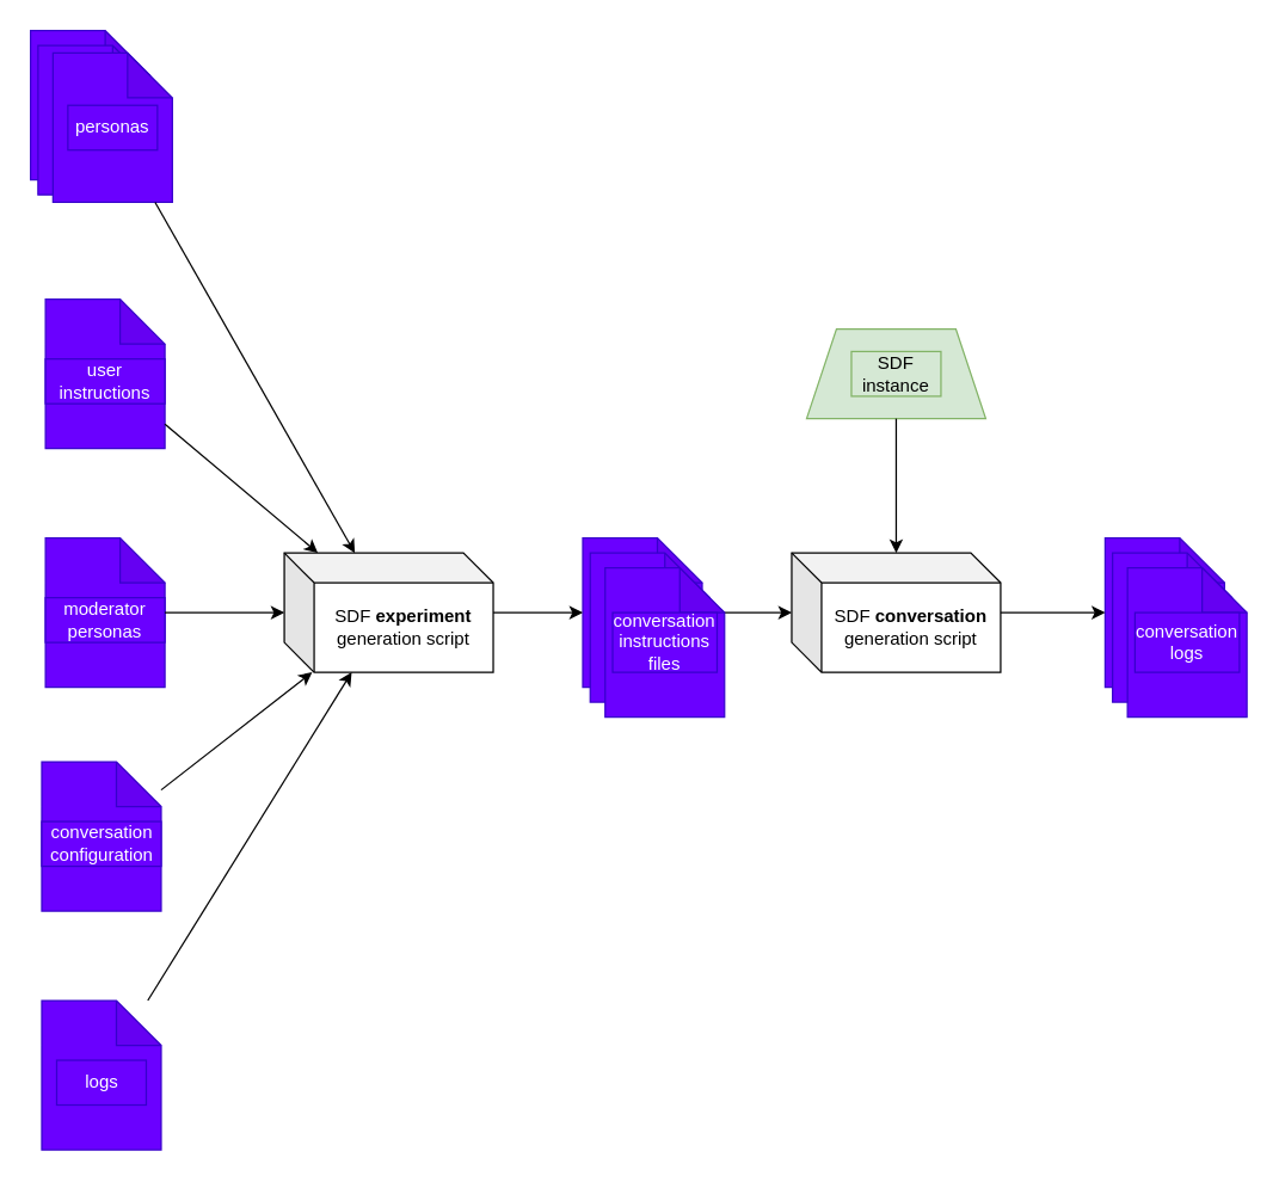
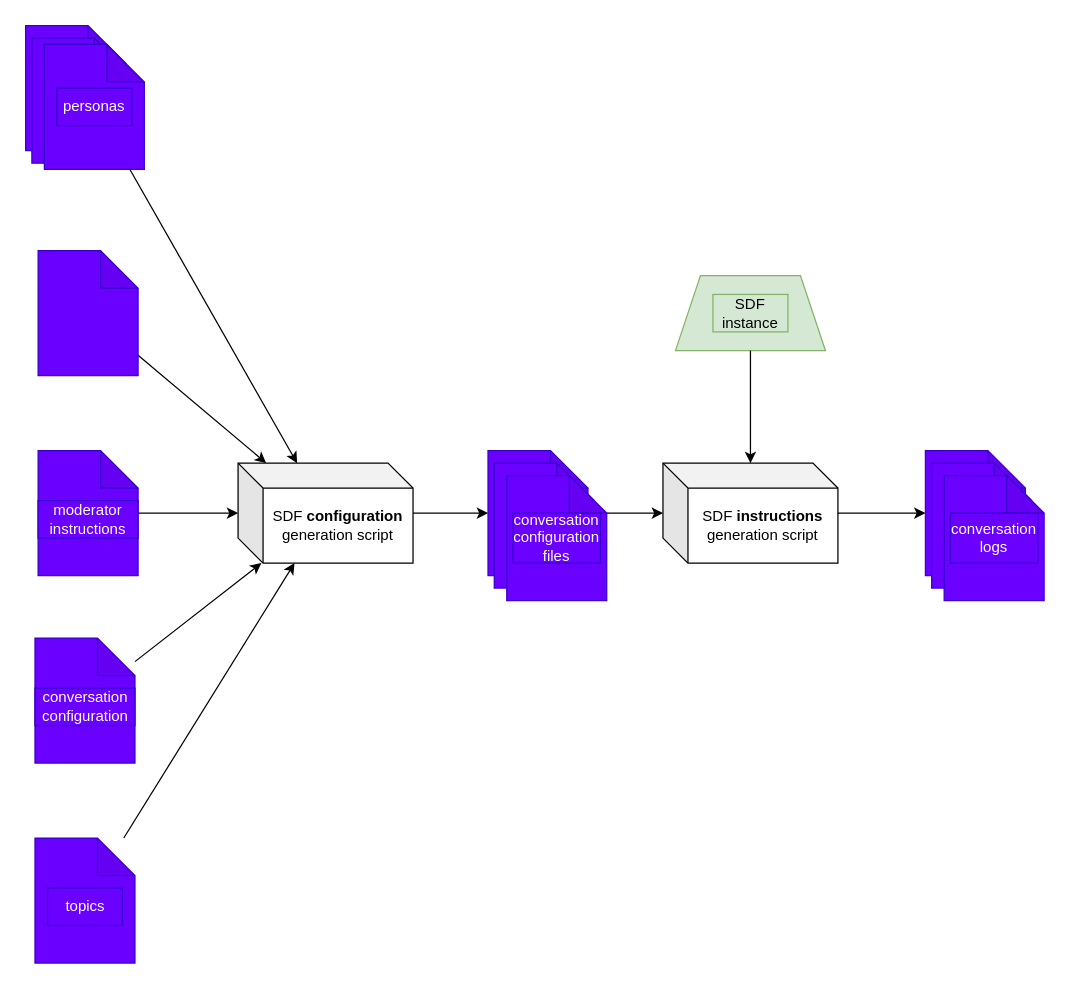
  <mxCell id="0" />
  <mxCell id="1" parent="0" />
  <mxCell id="2" value="" style="endArrow=classic;html=1;rounded=0;" edge="1" parent="1" source="32" target="24"><mxGeometry width="50" height="50" relative="1" as="geometry"><mxPoint x="163" y="195" as="sourcePoint" /><mxPoint x="297" y="430" as="targetPoint" /></mxGeometry></mxCell>
  <mxCell id="3" value="" style="group" vertex="1" connectable="0" parent="1"><mxGeometry x="20" y="20" width="95" height="115" as="geometry" /></mxCell>
  <mxCell id="4" value="" style="shape=note;whiteSpace=wrap;html=1;backgroundOutline=1;darkOpacity=0.05;fillColor=#6a00ff;fontColor=#ffffff;strokeColor=#3700CC;" vertex="1" parent="3"><mxGeometry width="80" height="100" as="geometry" /></mxCell>
  <mxCell id="5" value="" style="shape=note;whiteSpace=wrap;html=1;backgroundOutline=1;darkOpacity=0.05;fillColor=#6a00ff;fontColor=#ffffff;strokeColor=#3700CC;" vertex="1" parent="3"><mxGeometry x="5" y="10" width="80" height="100" as="geometry" /></mxCell>
  <mxCell id="6" value="" style="shape=note;whiteSpace=wrap;html=1;backgroundOutline=1;darkOpacity=0.05;fillColor=#6a00ff;fontColor=#ffffff;strokeColor=#3700CC;" vertex="1" parent="3"><mxGeometry x="15" y="15" width="80" height="100" as="geometry" /></mxCell>
  <mxCell id="7" value="personas" style="text;html=1;align=center;verticalAlign=middle;whiteSpace=wrap;rounded=0;fillColor=#6a00ff;fontColor=#ffffff;strokeColor=#3700CC;" vertex="1" parent="3"><mxGeometry x="25" y="50" width="60" height="30" as="geometry" /></mxCell>
  <mxCell id="8" value="" style="group" vertex="1" connectable="0" parent="1"><mxGeometry x="30" y="200" width="80" height="100" as="geometry" /></mxCell>
  <mxCell id="9" value="" style="shape=note;whiteSpace=wrap;html=1;backgroundOutline=1;darkOpacity=0.05;fillColor=#6a00ff;fontColor=#ffffff;strokeColor=#3700CC;" vertex="1" parent="8"><mxGeometry width="80" height="100" as="geometry" /></mxCell>
- <mxCell id="10" value="user&lt;div&gt;instructions&lt;/div&gt;" style="text;html=1;align=center;verticalAlign=middle;whiteSpace=wrap;rounded=0;fillColor=#6a00ff;fontColor=#ffffff;strokeColor=#3700CC;" vertex="1" parent="8"><mxGeometry y="40" width="80" height="30" as="geometry" /></mxCell>
  <mxCell id="11" value="" style="group" vertex="1" connectable="0" parent="1"><mxGeometry x="30" y="360" width="80" height="100" as="geometry" /></mxCell>
  <mxCell id="12" value="" style="shape=note;whiteSpace=wrap;html=1;backgroundOutline=1;darkOpacity=0.05;fillColor=#6a00ff;fontColor=#ffffff;strokeColor=#3700CC;" vertex="1" parent="11"><mxGeometry width="80" height="100" as="geometry" /></mxCell>
- <mxCell id="13" value="moderator&lt;div&gt;personas&lt;/div&gt;" style="text;html=1;align=center;verticalAlign=middle;whiteSpace=wrap;rounded=0;fillColor=#6a00ff;fontColor=#ffffff;strokeColor=#3700CC;" vertex="1" parent="11"><mxGeometry y="40" width="80" height="30" as="geometry" /></mxCell>
+ <mxCell id="13" value="moderator&lt;div&gt;instructions&lt;/div&gt;" style="text;html=1;align=center;verticalAlign=middle;whiteSpace=wrap;rounded=0;fillColor=#6a00ff;fontColor=#ffffff;strokeColor=#3700CC;" vertex="1" parent="11"><mxGeometry y="40" width="80" height="30" as="geometry" /></mxCell>
  <mxCell id="14" value="" style="group" vertex="1" connectable="0" parent="1"><mxGeometry x="27.5" y="510" width="80" height="100" as="geometry" /></mxCell>
  <mxCell id="15" value="" style="shape=note;whiteSpace=wrap;html=1;backgroundOutline=1;darkOpacity=0.05;fillColor=#6a00ff;fontColor=#ffffff;strokeColor=#3700CC;" vertex="1" parent="14"><mxGeometry width="80" height="100" as="geometry" /></mxCell>
  <mxCell id="16" value="conversation&lt;div&gt;configuration&lt;/div&gt;" style="text;html=1;align=center;verticalAlign=middle;whiteSpace=wrap;rounded=0;fillColor=#6a00ff;fontColor=#ffffff;strokeColor=#3700CC;" vertex="1" parent="14"><mxGeometry y="40" width="80" height="30" as="geometry" /></mxCell>
  <mxCell id="17" value="" style="group" vertex="1" connectable="0" parent="1"><mxGeometry x="27.5" y="670" width="80" height="100" as="geometry" /></mxCell>
  <mxCell id="18" value="" style="shape=note;whiteSpace=wrap;html=1;backgroundOutline=1;darkOpacity=0.05;fillColor=#6a00ff;fontColor=#ffffff;strokeColor=#3700CC;" vertex="1" parent="17"><mxGeometry width="80" height="100" as="geometry" /></mxCell>
- <mxCell id="19" value="logs" style="text;html=1;align=center;verticalAlign=middle;whiteSpace=wrap;rounded=0;fillColor=#6a00ff;fontColor=#ffffff;strokeColor=#3700CC;" vertex="1" parent="17"><mxGeometry x="10" y="40" width="60" height="30" as="geometry" /></mxCell>
+ <mxCell id="19" value="topics" style="text;html=1;align=center;verticalAlign=middle;whiteSpace=wrap;rounded=0;fillColor=#6a00ff;fontColor=#ffffff;strokeColor=#3700CC;" vertex="1" parent="17"><mxGeometry x="10" y="40" width="60" height="30" as="geometry" /></mxCell>
  <mxCell id="20" value="" style="group" vertex="1" connectable="0" parent="1"><mxGeometry x="190" y="370" width="140" height="80" as="geometry" /></mxCell>
  <mxCell id="21" value="" style="shape=cube;whiteSpace=wrap;html=1;boundedLbl=1;backgroundOutline=1;darkOpacity=0.05;darkOpacity2=0.1;" vertex="1" parent="20"><mxGeometry width="140" height="80" as="geometry" /></mxCell>
- <mxCell id="22" value="SDF &lt;b&gt;experiment&lt;/b&gt; generation script" style="text;html=1;align=center;verticalAlign=middle;whiteSpace=wrap;rounded=0;" vertex="1" parent="20"><mxGeometry x="20" y="20" width="120" height="60" as="geometry" /></mxCell>
+ <mxCell id="22" value="SDF &lt;b&gt;configuration&lt;/b&gt; generation script" style="text;html=1;align=center;verticalAlign=middle;whiteSpace=wrap;rounded=0;" vertex="1" parent="20"><mxGeometry x="20" y="20" width="120" height="60" as="geometry" /></mxCell>
  <mxCell id="23" value="" style="group" vertex="1" connectable="0" parent="1"><mxGeometry x="530" y="370" width="140" height="80" as="geometry" /></mxCell>
  <mxCell id="24" value="" style="shape=cube;whiteSpace=wrap;html=1;boundedLbl=1;backgroundOutline=1;darkOpacity=0.05;darkOpacity2=0.1;" vertex="1" parent="23"><mxGeometry width="140" height="80" as="geometry" /></mxCell>
- <mxCell id="25" value="SDF &lt;b&gt;conversation&lt;/b&gt; generation script" style="text;html=1;align=center;verticalAlign=middle;whiteSpace=wrap;rounded=0;" vertex="1" parent="23"><mxGeometry x="20" y="20" width="120" height="60" as="geometry" /></mxCell>
+ <mxCell id="25" value="SDF &lt;b&gt;instructions&lt;/b&gt; generation script" style="text;html=1;align=center;verticalAlign=middle;whiteSpace=wrap;rounded=0;" vertex="1" parent="23"><mxGeometry x="20" y="20" width="120" height="60" as="geometry" /></mxCell>
  <mxCell id="26" value="" style="group" vertex="1" connectable="0" parent="1"><mxGeometry x="740" y="360" width="95" height="120" as="geometry" /></mxCell>
  <mxCell id="27" value="" style="shape=note;whiteSpace=wrap;html=1;backgroundOutline=1;darkOpacity=0.05;fillColor=#6a00ff;fontColor=#ffffff;strokeColor=#3700CC;" vertex="1" parent="26"><mxGeometry width="80" height="100" as="geometry" /></mxCell>
  <mxCell id="28" value="" style="shape=note;whiteSpace=wrap;html=1;backgroundOutline=1;darkOpacity=0.05;fillColor=#6a00ff;fontColor=#ffffff;strokeColor=#3700CC;" vertex="1" parent="26"><mxGeometry x="5" y="10" width="80" height="100" as="geometry" /></mxCell>
  <mxCell id="29" value="" style="shape=note;whiteSpace=wrap;html=1;backgroundOutline=1;darkOpacity=0.05;fillColor=#6a00ff;fontColor=#ffffff;strokeColor=#3700CC;" vertex="1" parent="26"><mxGeometry x="15" y="20" width="80" height="100" as="geometry" /></mxCell>
  <mxCell id="30" value="conversation&lt;div&gt;logs&lt;/div&gt;" style="text;html=1;align=center;verticalAlign=middle;whiteSpace=wrap;rounded=0;fillColor=#6a00ff;fontColor=#ffffff;strokeColor=#3700CC;" vertex="1" parent="26"><mxGeometry x="20" y="50" width="70" height="40" as="geometry" /></mxCell>
  <mxCell id="31" value="" style="group" vertex="1" connectable="0" parent="1"><mxGeometry x="390" y="360" width="95" height="120" as="geometry" /></mxCell>
  <mxCell id="32" value="" style="shape=note;whiteSpace=wrap;html=1;backgroundOutline=1;darkOpacity=0.05;fillColor=#6a00ff;fontColor=#ffffff;strokeColor=#3700CC;" vertex="1" parent="31"><mxGeometry width="80" height="100" as="geometry" /></mxCell>
  <mxCell id="33" value="" style="shape=note;whiteSpace=wrap;html=1;backgroundOutline=1;darkOpacity=0.05;fillColor=#6a00ff;fontColor=#ffffff;strokeColor=#3700CC;" vertex="1" parent="31"><mxGeometry x="5" y="10" width="80" height="100" as="geometry" /></mxCell>
  <mxCell id="34" value="" style="shape=note;whiteSpace=wrap;html=1;backgroundOutline=1;darkOpacity=0.05;fillColor=#6a00ff;fontColor=#ffffff;strokeColor=#3700CC;" vertex="1" parent="31"><mxGeometry x="15" y="20" width="80" height="100" as="geometry" /></mxCell>
- <mxCell id="35" value="conversation&lt;div&gt;instructions&lt;/div&gt;&lt;div&gt;files&lt;/div&gt;" style="text;html=1;align=center;verticalAlign=middle;whiteSpace=wrap;rounded=0;fillColor=#6a00ff;fontColor=#ffffff;strokeColor=#3700CC;" vertex="1" parent="31"><mxGeometry x="20" y="50" width="70" height="40" as="geometry" /></mxCell>
+ <mxCell id="35" value="conversation&lt;div&gt;configuration&lt;/div&gt;&lt;div&gt;files&lt;/div&gt;" style="text;html=1;align=center;verticalAlign=middle;whiteSpace=wrap;rounded=0;fillColor=#6a00ff;fontColor=#ffffff;strokeColor=#3700CC;" vertex="1" parent="31"><mxGeometry x="20" y="50" width="70" height="40" as="geometry" /></mxCell>
  <mxCell id="36" value="" style="shape=trapezoid;perimeter=trapezoidPerimeter;whiteSpace=wrap;html=1;fixedSize=1;fillColor=#d5e8d4;strokeColor=#82b366;" vertex="1" parent="1"><mxGeometry x="540" y="220" width="120" height="60" as="geometry" /></mxCell>
  <mxCell id="37" value="SDF instance" style="text;html=1;align=center;verticalAlign=middle;whiteSpace=wrap;rounded=0;fillColor=#d5e8d4;strokeColor=#82b366;" vertex="1" parent="1"><mxGeometry x="570" y="235" width="60" height="30" as="geometry" /></mxCell>
  <mxCell id="38" value="" style="endArrow=classic;html=1;rounded=0;" edge="1" parent="1" source="6" target="21"><mxGeometry width="50" height="50" relative="1" as="geometry"><mxPoint x="320" y="510" as="sourcePoint" /><mxPoint x="370" y="460" as="targetPoint" /></mxGeometry></mxCell>
  <mxCell id="39" value="" style="endArrow=classic;html=1;rounded=0;" edge="1" parent="1" source="9" target="21"><mxGeometry width="50" height="50" relative="1" as="geometry"><mxPoint x="113" y="145" as="sourcePoint" /><mxPoint x="247" y="380" as="targetPoint" /></mxGeometry></mxCell>
  <mxCell id="40" value="" style="endArrow=classic;html=1;rounded=0;" edge="1" parent="1" source="12" target="21"><mxGeometry width="50" height="50" relative="1" as="geometry"><mxPoint x="123" y="155" as="sourcePoint" /><mxPoint x="257" y="390" as="targetPoint" /></mxGeometry></mxCell>
  <mxCell id="41" value="" style="endArrow=classic;html=1;rounded=0;" edge="1" parent="1" source="15" target="21"><mxGeometry width="50" height="50" relative="1" as="geometry"><mxPoint x="133" y="165" as="sourcePoint" /><mxPoint x="320" y="560" as="targetPoint" /></mxGeometry></mxCell>
  <mxCell id="42" value="" style="endArrow=classic;html=1;rounded=0;" edge="1" parent="1" source="18" target="21"><mxGeometry width="50" height="50" relative="1" as="geometry"><mxPoint x="143" y="175" as="sourcePoint" /><mxPoint x="277" y="410" as="targetPoint" /></mxGeometry></mxCell>
  <mxCell id="43" value="" style="endArrow=classic;html=1;rounded=0;" edge="1" parent="1" source="21" target="32"><mxGeometry width="50" height="50" relative="1" as="geometry"><mxPoint x="153" y="185" as="sourcePoint" /><mxPoint x="410" y="310" as="targetPoint" /></mxGeometry></mxCell>
  <mxCell id="44" value="" style="endArrow=classic;html=1;rounded=0;" edge="1" parent="1" source="36" target="24"><mxGeometry width="50" height="50" relative="1" as="geometry"><mxPoint x="173" y="205" as="sourcePoint" /><mxPoint x="307" y="440" as="targetPoint" /></mxGeometry></mxCell>
  <mxCell id="45" value="" style="endArrow=classic;html=1;rounded=0;" edge="1" parent="1" source="24" target="27"><mxGeometry width="50" height="50" relative="1" as="geometry"><mxPoint x="183" y="215" as="sourcePoint" /><mxPoint x="317" y="450" as="targetPoint" /></mxGeometry></mxCell>
